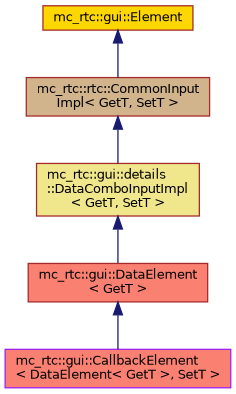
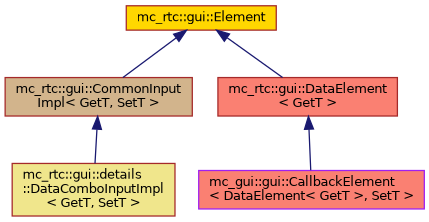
  digraph {
    node [color=brown fillcolor=salmon fontname=Helvetica fontsize=10 shape=record style=filled]
    edge [color=midnightblue dir=back fontname=Helvetica fontsize=10 labelfontname=Helvetica labelfontsize=10 style=solid]
    n1 [fillcolor=khaki fontcolor=black height=0.2 label="mc_rtc::gui::details\l::DataComboInputImpl\l\< GetT, SetT \>" width=0.4]
-   n2 [fillcolor=tan height=0.2 label="mc_rtc::rtc::CommonInput\lImpl\< GetT, SetT \>" width=0.4]
-   n3 [color=purple height=0.2 label="mc_rtc::gui::CallbackElement\l\< DataElement\< GetT \>, SetT \>" width=0.4]
+   n2 [fillcolor=tan height=0.2 label="mc_rtc::gui::CommonInput\lImpl\< GetT, SetT \>" width=0.4]
+   n3 [color=purple height=0.2 label="mc_gui::gui::CallbackElement\l\< DataElement\< GetT \>, SetT \>" width=0.4]
    n4 [height=0.2 label="mc_rtc::gui::DataElement\l\< GetT \>" width=0.4]
    n5 [fillcolor=gold height=0.2 label="mc_rtc::gui::Element" width=0.4]
    n2 -> n1
    n4 -> n3
    n5 -> n2
-   n1 -> n4
+   n5 -> n4
  }
